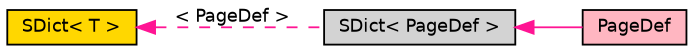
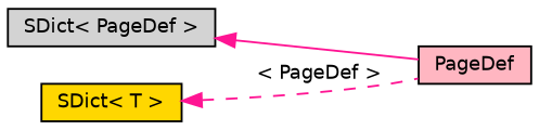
  digraph {
    rankdir=LR
    node [color=black fontname=Helvetica fontsize=10 shape=record style=filled]
    edge [color=deeppink dir=back fontname=Helvetica fontsize=10 labelfontname=Helvetica labelfontsize=10]
    n1 [fillcolor=lightpink fontcolor=black height=0.2 label=PageDef width=0.4]
    n2 [fillcolor=lightgrey height=0.2 label="SDict\< PageDef \>" width=0.4]
    n3 [fillcolor=gold height=0.2 label="SDict\< T \>" width=0.4]
    n2 -> n1 [style=solid]
-   n3 -> n2 [label=" \< PageDef \>" style=dashed]
+   n3 -> n1 [label=" \< PageDef \>" style=dashed]
  }
